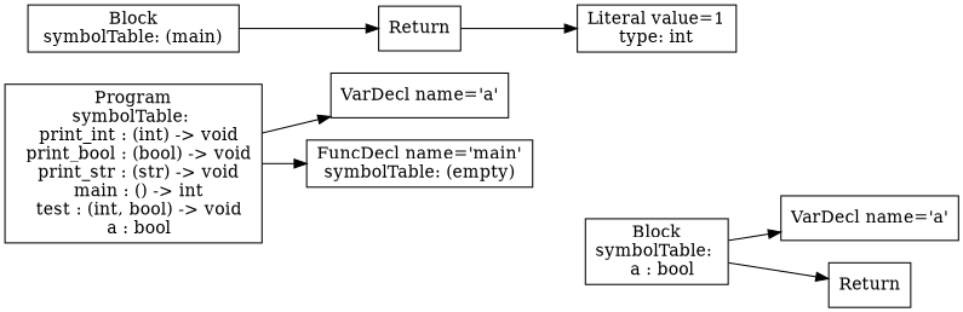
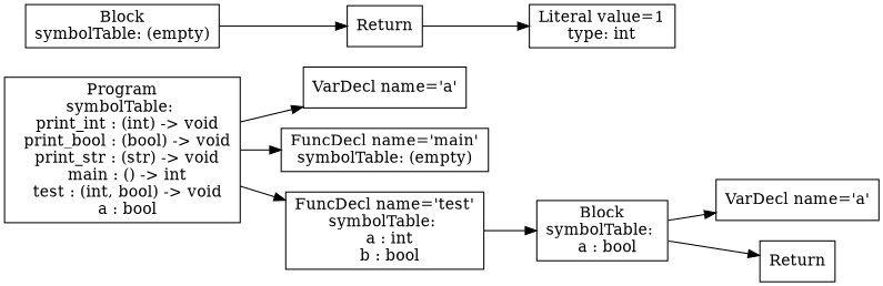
  digraph {
    rankdir=LR
    node [shape=box]
    n1 [label="VarDecl name='a'"]
    n2 [label="Literal value=1\ntype: int"]
    n3 [label=Return]
-   n4 [label="Block\nsymbolTable: (main)"]
+   n4 [label="Block\nsymbolTable: (empty)"]
    n5 [label="FuncDecl name='main'\nsymbolTable: (empty)"]
    n6 [label="VarDecl name='a'"]
    n7 [label=Return]
    n8 [label="Block\nsymbolTable: \n  a : bool"]
+   n9 [label="FuncDecl name='test'\nsymbolTable: \n  a : int\n  b : bool"]
    n10 [label="Program\nsymbolTable: \n  print_int : (int) -> void\n  print_bool : (bool) -> void\n  print_str : (str) -> void\n  main : () -> int\n  test : (int, bool) -> void\n  a : bool"]
    n3 -> n2
    n4 -> n3
    n8 -> n6
    n8 -> n7
+   n9 -> n8
    n10 -> n1
    n10 -> n5
+   n10 -> n9
  }
